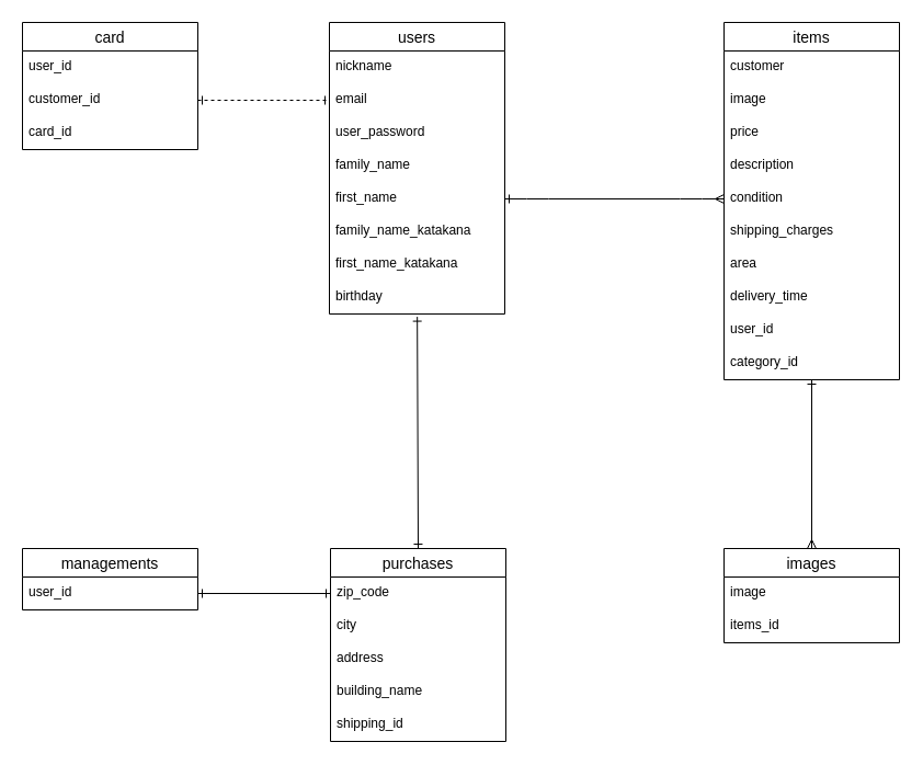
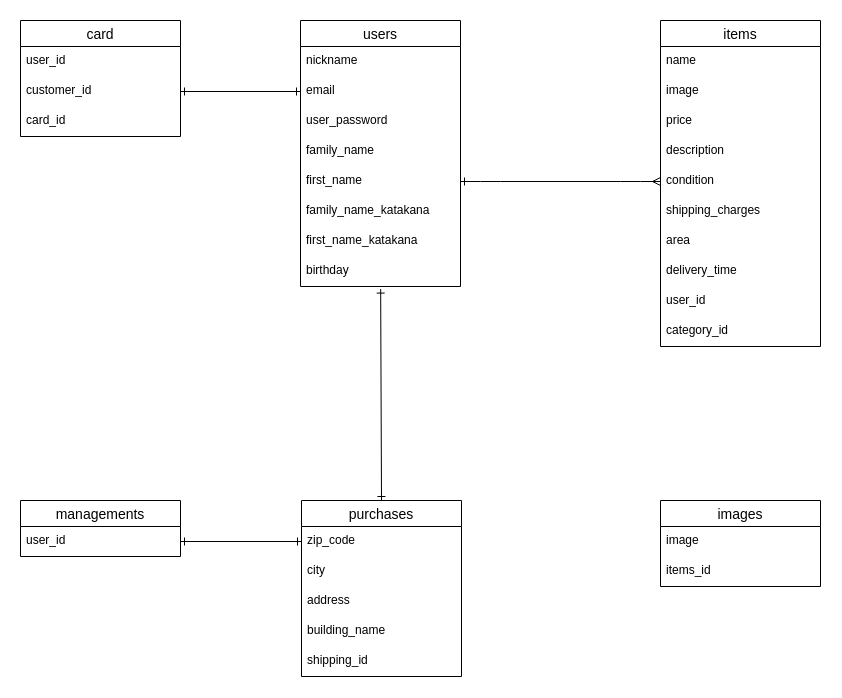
  <mxCell id="0" />
  <mxCell id="1" parent="0" />
  <mxCell id="2" value="users" style="swimlane;fontStyle=0;childLayout=stackLayout;horizontal=1;startSize=26;horizontalStack=0;resizeParent=1;resizeParentMax=0;resizeLast=0;collapsible=1;marginBottom=0;align=center;fontSize=14;" parent="1" vertex="1"><mxGeometry y="20" width="160" height="266" as="geometry" x="300" /></mxCell>
  <mxCell id="3" value="nickname" style="text;strokeColor=none;fillColor=none;spacingLeft=4;spacingRight=4;overflow=hidden;rotatable=0;points=[[0,0.5],[1,0.5]];portConstraint=eastwest;fontSize=12;" parent="2" vertex="1"><mxGeometry y="26" width="160" height="30" as="geometry" /></mxCell>
  <mxCell id="4" value="email" style="text;strokeColor=none;fillColor=none;spacingLeft=4;spacingRight=4;overflow=hidden;rotatable=0;points=[[0,0.5],[1,0.5]];portConstraint=eastwest;fontSize=12;" parent="2" vertex="1"><mxGeometry y="56" width="160" height="30" as="geometry" /></mxCell>
  <mxCell id="5" value="user_password" style="text;strokeColor=none;fillColor=none;spacingLeft=4;spacingRight=4;overflow=hidden;rotatable=0;points=[[0,0.5],[1,0.5]];portConstraint=eastwest;fontSize=12;" parent="2" vertex="1"><mxGeometry y="86" width="160" height="30" as="geometry" /></mxCell>
  <mxCell id="6" value="family_name" style="text;strokeColor=none;fillColor=none;spacingLeft=4;spacingRight=4;overflow=hidden;rotatable=0;points=[[0,0.5],[1,0.5]];portConstraint=eastwest;fontSize=12;" parent="2" vertex="1"><mxGeometry y="116" width="160" height="30" as="geometry" /></mxCell>
  <mxCell id="7" value="first_name" style="text;strokeColor=none;fillColor=none;spacingLeft=4;spacingRight=4;overflow=hidden;rotatable=0;points=[[0,0.5],[1,0.5]];portConstraint=eastwest;fontSize=12;" parent="2" vertex="1"><mxGeometry y="146" width="160" height="30" as="geometry" /></mxCell>
  <mxCell id="8" value="family_name_katakana" style="text;strokeColor=none;fillColor=none;spacingLeft=4;spacingRight=4;overflow=hidden;rotatable=0;points=[[0,0.5],[1,0.5]];portConstraint=eastwest;fontSize=12;" parent="2" vertex="1"><mxGeometry y="176" width="160" height="30" as="geometry" /></mxCell>
  <mxCell id="9" value="first_name_katakana" style="text;strokeColor=none;fillColor=none;spacingLeft=4;spacingRight=4;overflow=hidden;rotatable=0;points=[[0,0.5],[1,0.5]];portConstraint=eastwest;fontSize=12;" parent="2" vertex="1"><mxGeometry y="206" width="160" height="30" as="geometry" /></mxCell>
  <mxCell id="10" value="birthday" style="text;strokeColor=none;fillColor=none;spacingLeft=4;spacingRight=4;overflow=hidden;rotatable=0;points=[[0,0.5],[1,0.5]];portConstraint=eastwest;fontSize=12;" parent="2" vertex="1"><mxGeometry y="236" width="160" height="30" as="geometry" /></mxCell>
  <mxCell id="11" value="items" style="swimlane;fontStyle=0;childLayout=stackLayout;horizontal=1;startSize=26;horizontalStack=0;resizeParent=1;resizeParentMax=0;resizeLast=0;collapsible=1;marginBottom=0;align=center;fontSize=14;" parent="1" vertex="1"><mxGeometry x="660" y="20" width="160" height="326" as="geometry" /></mxCell>
- <mxCell id="12" value="customer" style="text;strokeColor=none;fillColor=none;spacingLeft=4;spacingRight=4;overflow=hidden;rotatable=0;points=[[0,0.5],[1,0.5]];portConstraint=eastwest;fontSize=12;" parent="11" vertex="1"><mxGeometry y="26" width="160" height="30" as="geometry" /></mxCell>
+ <mxCell id="12" value="name" style="text;strokeColor=none;fillColor=none;spacingLeft=4;spacingRight=4;overflow=hidden;rotatable=0;points=[[0,0.5],[1,0.5]];portConstraint=eastwest;fontSize=12;" parent="11" vertex="1"><mxGeometry y="26" width="160" height="30" as="geometry" /></mxCell>
  <mxCell id="13" value="image" style="text;strokeColor=none;fillColor=none;spacingLeft=4;spacingRight=4;overflow=hidden;rotatable=0;points=[[0,0.5],[1,0.5]];portConstraint=eastwest;fontSize=12;" parent="11" vertex="1"><mxGeometry y="56" width="160" height="30" as="geometry" /></mxCell>
  <mxCell id="14" value="price" style="text;strokeColor=none;fillColor=none;spacingLeft=4;spacingRight=4;overflow=hidden;rotatable=0;points=[[0,0.5],[1,0.5]];portConstraint=eastwest;fontSize=12;" parent="11" vertex="1"><mxGeometry y="86" width="160" height="30" as="geometry" /></mxCell>
  <mxCell id="15" value="description" style="text;strokeColor=none;fillColor=none;spacingLeft=4;spacingRight=4;overflow=hidden;rotatable=0;points=[[0,0.5],[1,0.5]];portConstraint=eastwest;fontSize=12;" parent="11" vertex="1"><mxGeometry y="116" width="160" height="30" as="geometry" /></mxCell>
  <mxCell id="16" value="condition" style="text;strokeColor=none;fillColor=none;spacingLeft=4;spacingRight=4;overflow=hidden;rotatable=0;points=[[0,0.5],[1,0.5]];portConstraint=eastwest;fontSize=12;" parent="11" vertex="1"><mxGeometry y="146" width="160" height="30" as="geometry" /></mxCell>
  <mxCell id="17" value="shipping_charges" style="text;strokeColor=none;fillColor=none;spacingLeft=4;spacingRight=4;overflow=hidden;rotatable=0;points=[[0,0.5],[1,0.5]];portConstraint=eastwest;fontSize=12;" parent="11" vertex="1"><mxGeometry y="176" width="160" height="30" as="geometry" /></mxCell>
  <mxCell id="18" value="area" style="text;strokeColor=none;fillColor=none;spacingLeft=4;spacingRight=4;overflow=hidden;rotatable=0;points=[[0,0.5],[1,0.5]];portConstraint=eastwest;fontSize=12;" parent="11" vertex="1"><mxGeometry y="206" width="160" height="30" as="geometry" /></mxCell>
  <mxCell id="19" value="delivery_time" style="text;strokeColor=none;fillColor=none;spacingLeft=4;spacingRight=4;overflow=hidden;rotatable=0;points=[[0,0.5],[1,0.5]];portConstraint=eastwest;fontSize=12;" parent="11" vertex="1"><mxGeometry y="236" width="160" height="30" as="geometry" /></mxCell>
  <mxCell id="20" value="user_id" style="text;strokeColor=none;fillColor=none;spacingLeft=4;spacingRight=4;overflow=hidden;rotatable=0;points=[[0,0.5],[1,0.5]];portConstraint=eastwest;fontSize=12;" parent="11" vertex="1"><mxGeometry y="266" width="160" height="30" as="geometry" /></mxCell>
  <mxCell id="21" value="category_id" style="text;strokeColor=none;fillColor=none;spacingLeft=4;spacingRight=4;overflow=hidden;rotatable=0;points=[[0,0.5],[1,0.5]];portConstraint=eastwest;fontSize=12;" parent="11" vertex="1"><mxGeometry y="296" width="160" height="30" as="geometry" /></mxCell>
  <mxCell id="22" value="purchases" style="swimlane;fontStyle=0;childLayout=stackLayout;horizontal=1;startSize=26;horizontalStack=0;resizeParent=1;resizeParentMax=0;resizeLast=0;collapsible=1;marginBottom=0;align=center;fontSize=14;" parent="1" vertex="1"><mxGeometry x="301" y="500" width="160" height="176" as="geometry" /></mxCell>
  <mxCell id="23" value="zip_code" style="text;strokeColor=none;fillColor=none;spacingLeft=4;spacingRight=4;overflow=hidden;rotatable=0;points=[[0,0.5],[1,0.5]];portConstraint=eastwest;fontSize=12;" parent="22" vertex="1"><mxGeometry y="26" width="160" height="30" as="geometry" /></mxCell>
  <mxCell id="24" value="city" style="text;strokeColor=none;fillColor=none;spacingLeft=4;spacingRight=4;overflow=hidden;rotatable=0;points=[[0,0.5],[1,0.5]];portConstraint=eastwest;fontSize=12;" parent="22" vertex="1"><mxGeometry y="56" width="160" height="30" as="geometry" /></mxCell>
  <mxCell id="25" value="address" style="text;strokeColor=none;fillColor=none;spacingLeft=4;spacingRight=4;overflow=hidden;rotatable=0;points=[[0,0.5],[1,0.5]];portConstraint=eastwest;fontSize=12;" parent="22" vertex="1"><mxGeometry y="86" width="160" height="30" as="geometry" /></mxCell>
  <mxCell id="26" value="building_name" style="text;strokeColor=none;fillColor=none;spacingLeft=4;spacingRight=4;overflow=hidden;rotatable=0;points=[[0,0.5],[1,0.5]];portConstraint=eastwest;fontSize=12;" parent="22" vertex="1"><mxGeometry y="116" width="160" height="30" as="geometry" /></mxCell>
  <mxCell id="27" value="shipping_id" style="text;strokeColor=none;fillColor=none;spacingLeft=4;spacingRight=4;overflow=hidden;rotatable=0;points=[[0,0.5],[1,0.5]];portConstraint=eastwest;fontSize=12;" parent="22" vertex="1"><mxGeometry y="146" width="160" height="30" as="geometry" /></mxCell>
  <mxCell id="28" value="images" style="swimlane;fontStyle=0;childLayout=stackLayout;horizontal=1;startSize=26;horizontalStack=0;resizeParent=1;resizeParentMax=0;resizeLast=0;collapsible=1;marginBottom=0;align=center;fontSize=14;" parent="1" vertex="1"><mxGeometry x="660" y="500" width="160" height="86" as="geometry" /></mxCell>
  <mxCell id="29" value="image" style="text;strokeColor=none;fillColor=none;spacingLeft=4;spacingRight=4;overflow=hidden;rotatable=0;points=[[0,0.5],[1,0.5]];portConstraint=eastwest;fontSize=12;" parent="28" vertex="1"><mxGeometry y="26" width="160" height="30" as="geometry" /></mxCell>
  <mxCell id="30" value="items_id" style="text;strokeColor=none;fillColor=none;spacingLeft=4;spacingRight=4;overflow=hidden;rotatable=0;points=[[0,0.5],[1,0.5]];portConstraint=eastwest;fontSize=12;" parent="28" vertex="1"><mxGeometry y="56" width="160" height="30" as="geometry" /></mxCell>
  <mxCell id="31" value="" style="edgeStyle=entityRelationEdgeStyle;fontSize=12;html=1;endArrow=ERmany;startArrow=ERone;entryX=0;entryY=0.5;entryDx=0;entryDy=0;exitX=1;exitY=0.5;exitDx=0;exitDy=0;startFill=0;endFill=0;" parent="1" source="7" target="16" edge="1"><mxGeometry width="100" height="100" relative="1" as="geometry"><mxPoint x="500" y="430" as="sourcePoint" /><mxPoint x="600" y="330" as="targetPoint" /></mxGeometry></mxCell>
  <mxCell id="32" value="" style="fontSize=12;html=1;endArrow=ERone;startArrow=ERone;entryX=0.501;entryY=1.086;entryDx=0;entryDy=0;exitX=0.5;exitY=0;exitDx=0;exitDy=0;entryPerimeter=0;startFill=0;endFill=0;" parent="1" source="22" target="10" edge="1"><mxGeometry width="100" height="100" relative="1" as="geometry"><mxPoint x="500" y="430" as="sourcePoint" /><mxPoint x="600" y="330" as="targetPoint" /></mxGeometry></mxCell>
- <mxCell id="33" value="" style="fontSize=12;html=1;endArrow=ERmany;startArrow=ERone;entryX=0.5;entryY=0;entryDx=0;entryDy=0;startFill=0;endFill=0;" parent="1" source="21" target="28" edge="1"><mxGeometry width="100" height="100" relative="1" as="geometry"><mxPoint x="550" y="330" as="sourcePoint" /><mxPoint x="610" y="450" as="targetPoint" /></mxGeometry></mxCell>
  <mxCell id="34" value="card" style="swimlane;fontStyle=0;childLayout=stackLayout;horizontal=1;startSize=26;horizontalStack=0;resizeParent=1;resizeParentMax=0;resizeLast=0;collapsible=1;marginBottom=0;align=center;fontSize=14;" parent="1" vertex="1"><mxGeometry x="20" y="20" width="160" height="116" as="geometry" /></mxCell>
  <mxCell id="35" value="user_id" style="text;strokeColor=none;fillColor=none;spacingLeft=4;spacingRight=4;overflow=hidden;rotatable=0;points=[[0,0.5],[1,0.5]];portConstraint=eastwest;fontSize=12;" parent="34" vertex="1"><mxGeometry y="26" width="160" height="30" as="geometry" /></mxCell>
  <mxCell id="36" value="customer_id" style="text;strokeColor=none;fillColor=none;spacingLeft=4;spacingRight=4;overflow=hidden;rotatable=0;points=[[0,0.5],[1,0.5]];portConstraint=eastwest;fontSize=12;" parent="34" vertex="1"><mxGeometry y="56" width="160" height="30" as="geometry" /></mxCell>
  <mxCell id="37" value="card_id" style="text;strokeColor=none;fillColor=none;spacingLeft=4;spacingRight=4;overflow=hidden;rotatable=0;points=[[0,0.5],[1,0.5]];portConstraint=eastwest;fontSize=12;" parent="34" vertex="1"><mxGeometry y="86" width="160" height="30" as="geometry" /></mxCell>
- <mxCell id="38" value="" style="fontSize=12;html=1;endArrow=ERone;startArrow=ERone;exitX=1;exitY=0.5;exitDx=0;exitDy=0;entryX=0;entryY=0.5;entryDx=0;entryDy=0;startFill=0;endFill=0;dashed=1;" parent="1" source="36" target="4" edge="1"><mxGeometry width="100" height="100" relative="1" as="geometry"><mxPoint x="250" y="210" as="sourcePoint" /><mxPoint x="350" y="110" as="targetPoint" /></mxGeometry></mxCell>
+ <mxCell id="38" value="" style="fontSize=12;html=1;endArrow=ERone;startArrow=ERone;exitX=1;exitY=0.5;exitDx=0;exitDy=0;entryX=0;entryY=0.5;entryDx=0;entryDy=0;startFill=0;endFill=0;" parent="1" source="36" target="4" edge="1"><mxGeometry width="100" height="100" relative="1" as="geometry"><mxPoint x="250" y="210" as="sourcePoint" /><mxPoint x="350" y="110" as="targetPoint" /></mxGeometry></mxCell>
  <mxCell id="39" value="managements" style="swimlane;fontStyle=0;childLayout=stackLayout;horizontal=1;startSize=26;horizontalStack=0;resizeParent=1;resizeParentMax=0;resizeLast=0;collapsible=1;marginBottom=0;align=center;fontSize=14;" vertex="1" parent="1"><mxGeometry x="20" y="500" width="160" height="56" as="geometry" /></mxCell>
  <mxCell id="40" value="user_id" style="text;strokeColor=none;fillColor=none;spacingLeft=4;spacingRight=4;overflow=hidden;rotatable=0;points=[[0,0.5],[1,0.5]];portConstraint=eastwest;fontSize=12;" vertex="1" parent="39"><mxGeometry y="26" width="160" height="30" as="geometry" /></mxCell>
  <mxCell id="41" value="" style="fontSize=12;html=1;endArrow=ERone;startArrow=ERone;startFill=0;endFill=0;entryX=0;entryY=0.5;entryDx=0;entryDy=0;exitX=1;exitY=0.5;exitDx=0;exitDy=0;" edge="1" parent="1" source="40" target="23"><mxGeometry width="100" height="100" relative="1" as="geometry"><mxPoint x="190" y="520" as="sourcePoint" /><mxPoint y="410" as="targetPoint" x="300" /></mxGeometry></mxCell>
